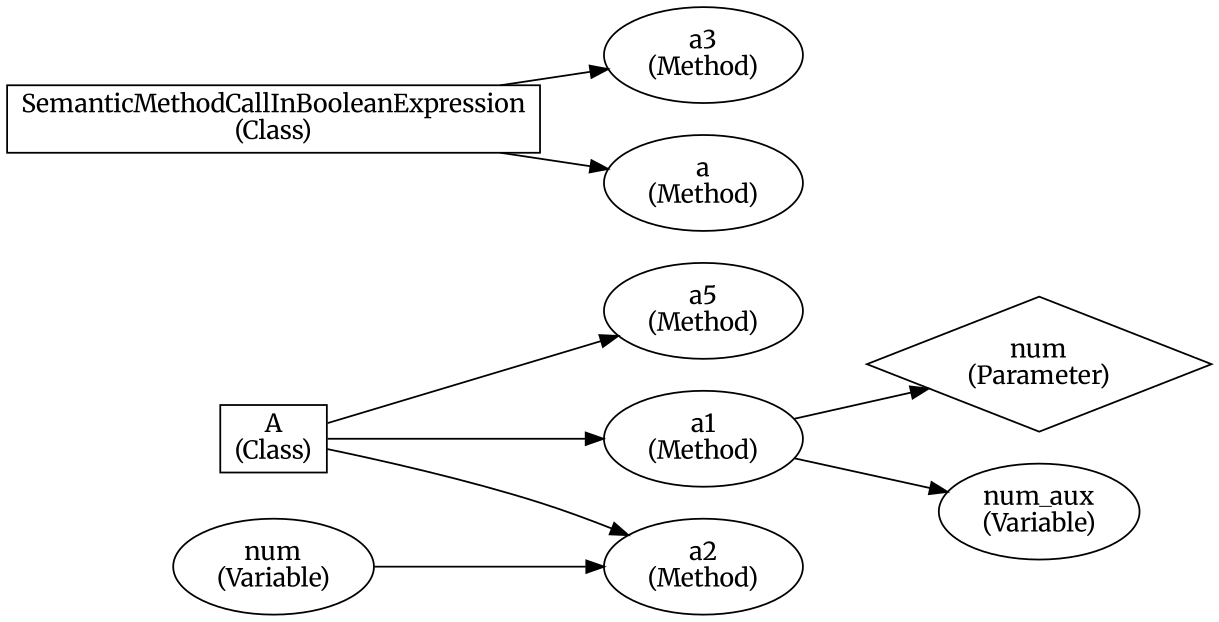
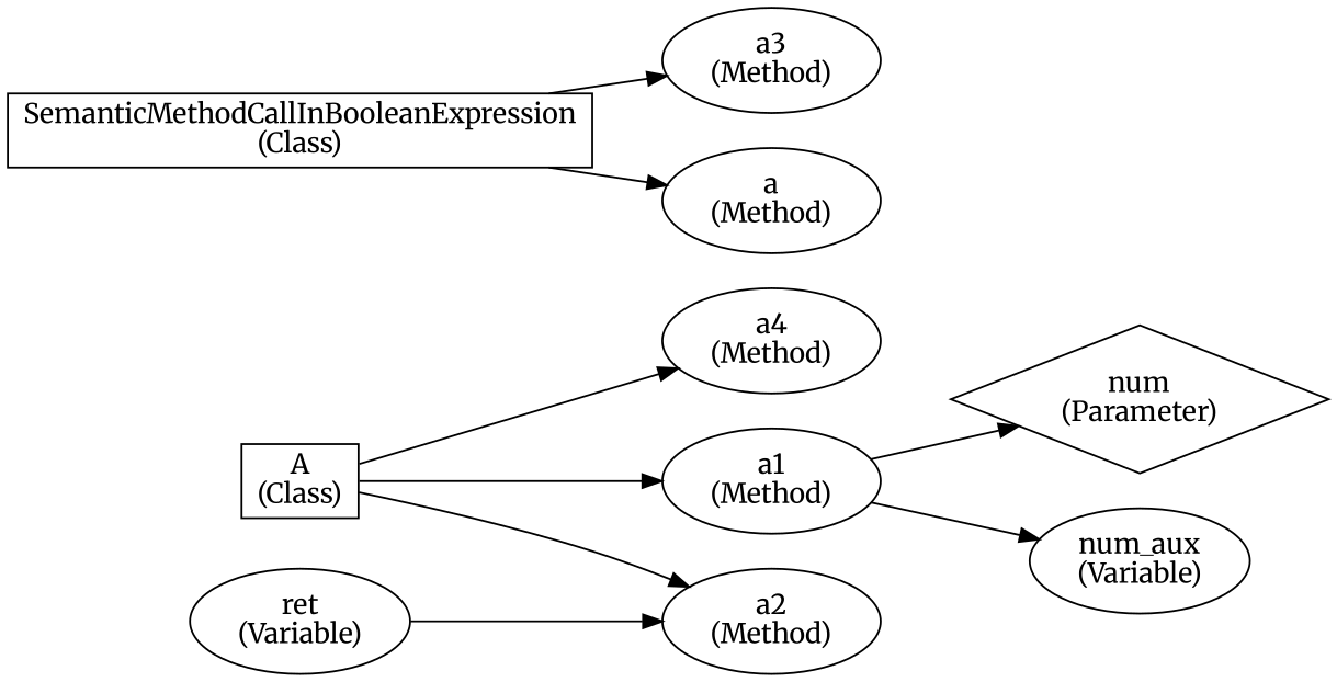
  digraph {
    fontname=Merriweather
    rankdir=LR
    node [fontname=Merriweather shape=ellipse]
    edge [fontname=Merriweather]
    n1 [label="A\n(Class)" shape=box]
-   n2 [label="a5\n(Method)"]
+   n2 [label="a4\n(Method)"]
    n3 [label="a2\n(Method)"]
    n4 [label="a1\n(Method)"]
    n5 [label="a3\n(Method)"]
    n6 [label="num\n(Parameter)" shape=diamond]
    n7 [label="num_aux\n(Variable)" shape=oval]
-   n8 [label="num\n(Variable)" shape=oval]
+   n8 [label="ret\n(Variable)" shape=oval]
    n9 [label="SemanticMethodCallInBooleanExpression\n(Class)" shape=box]
    n10 [label="a\n(Method)"]
    n1 -> n2
    n1 -> n3
    n1 -> n4
    n4 -> n6
    n4 -> n7
    n8 -> n3
    n9 -> n5
    n9 -> n10
  }
